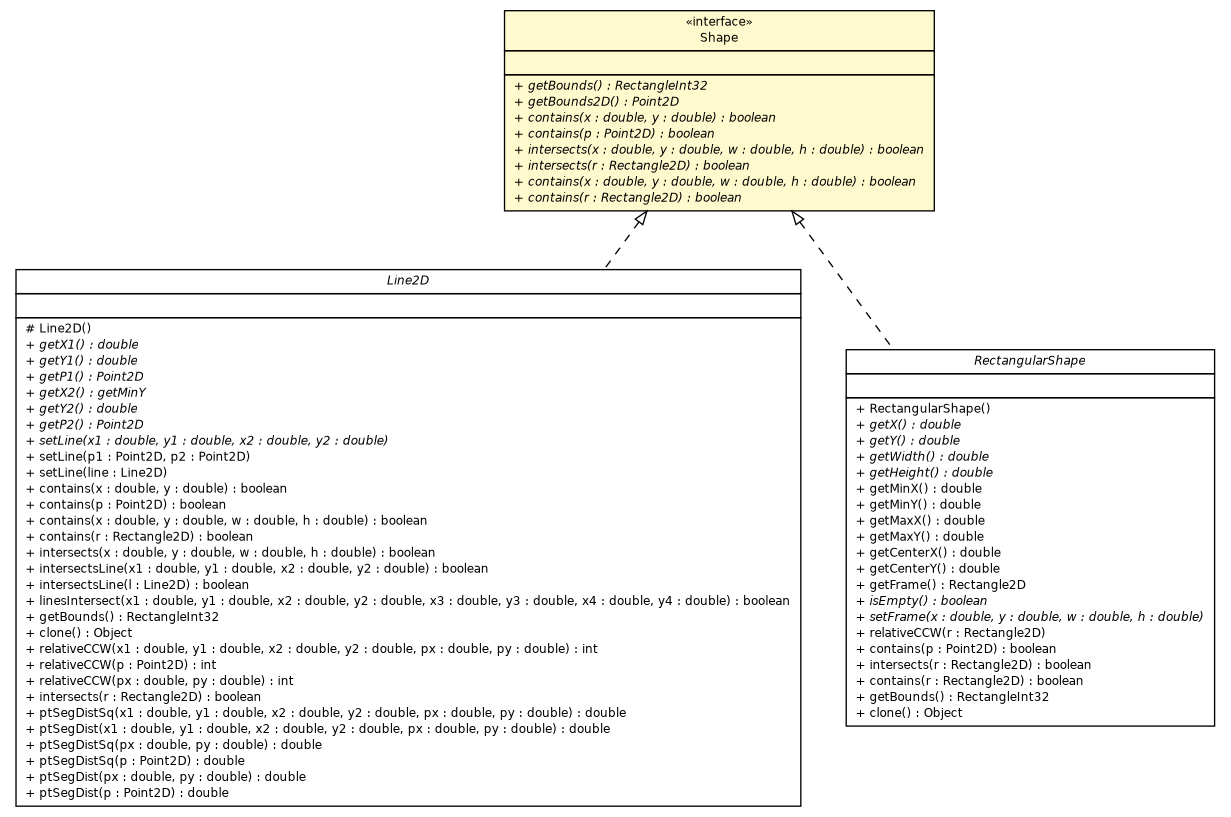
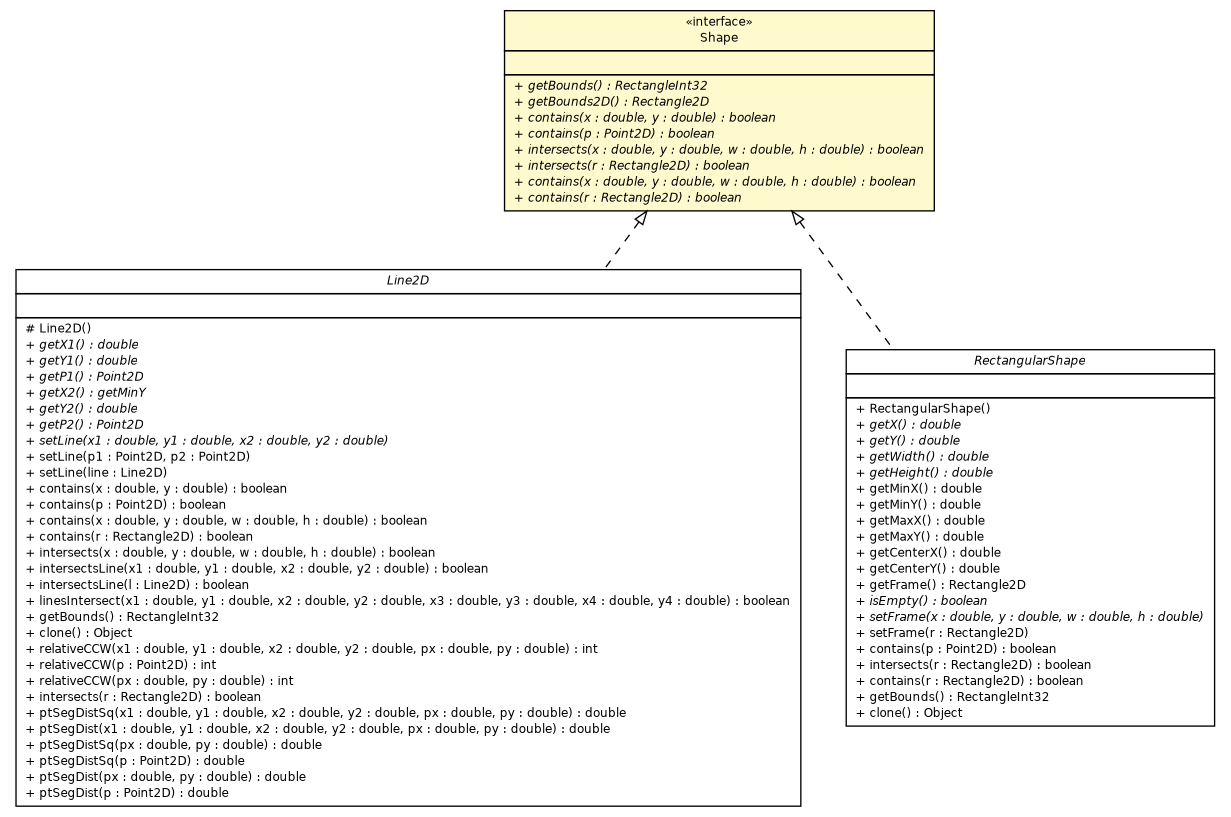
  digraph {
    nodesep=0.25
    ranksep=0.5
    node [fontcolor=black fontname=Helvetica fontsize=9.0 shape=plaintext]
    edge [arrowtail=empty dir=back fontname=Helvetica fontsize=10 headport=p labelfontname=Helvetica labelfontsize=10 style=dashed tailport=p]
    n1 [label=<<table title="lejos.robotics.geometry.Line2D" border="0" cellborder="1" cellspacing="0" cellpadding="2" port="p" href="./Line2D.html"> 		<tr><td><table border="0" cellspacing="0" cellpadding="1"> <tr><td align="center" balign="center"><font face="Helvetica-Oblique"> Line2D </font></td></tr> 		</table></td></tr> 		<tr><td><table border="0" cellspacing="0" cellpadding="1"> <tr><td align="left" balign="left">  </td></tr> 		</table></td></tr> 		<tr><td><table border="0" cellspacing="0" cellpadding="1"> <tr><td align="left" balign="left"> # Line2D() </td></tr> <tr><td align="left" balign="left"><font face="Helvetica-Oblique" point-size="9.0"> + getX1() : double </font></td></tr> <tr><td align="left" balign="left"><font face="Helvetica-Oblique" point-size="9.0"> + getY1() : double </font></td></tr> <tr><td align="left" balign="left"><font face="Helvetica-Oblique" point-size="9.0"> + getP1() : Point2D </font></td></tr> <tr><td align="left" balign="left"><font face="Helvetica-Oblique" point-size="9.0"> + getX2() : getMinY </font></td></tr> <tr><td align="left" balign="left"><font face="Helvetica-Oblique" point-size="9.0"> + getY2() : double </font></td></tr> <tr><td align="left" balign="left"><font face="Helvetica-Oblique" point-size="9.0"> + getP2() : Point2D </font></td></tr> <tr><td align="left" balign="left"><font face="Helvetica-Oblique" point-size="9.0"> + setLine(x1 : double, y1 : double, x2 : double, y2 : double) </font></td></tr> <tr><td align="left" balign="left"> + setLine(p1 : Point2D, p2 : Point2D) </td></tr> <tr><td align="left" balign="left"> + setLine(line : Line2D) </td></tr> <tr><td align="left" balign="left"> + contains(x : double, y : double) : boolean </td></tr> <tr><td align="left" balign="left"> + contains(p : Point2D) : boolean </td></tr> <tr><td align="left" balign="left"> + contains(x : double, y : double, w : double, h : double) : boolean </td></tr> <tr><td align="left" balign="left"> + contains(r : Rectangle2D) : boolean </td></tr> <tr><td align="left" balign="left"> + intersects(x : double, y : double, w : double, h : double) : boolean </td></tr> <tr><td align="left" balign="left"> + intersectsLine(x1 : double, y1 : double, x2 : double, y2 : double) : boolean </td></tr> <tr><td align="left" balign="left"> + intersectsLine(l : Line2D) : boolean </td></tr> <tr><td align="left" balign="left"> + linesIntersect(x1 : double, y1 : double, x2 : double, y2 : double, x3 : double, y3 : double, x4 : double, y4 : double) : boolean </td></tr> <tr><td align="left" balign="left"> + getBounds() : RectangleInt32 </td></tr> <tr><td align="left" balign="left"> + clone() : Object </td></tr> <tr><td align="left" balign="left"> + relativeCCW(x1 : double, y1 : double, x2 : double, y2 : double, px : double, py : double) : int </td></tr> <tr><td align="left" balign="left"> + relativeCCW(p : Point2D) : int </td></tr> <tr><td align="left" balign="left"> + relativeCCW(px : double, py : double) : int </td></tr> <tr><td align="left" balign="left"> + intersects(r : Rectangle2D) : boolean </td></tr> <tr><td align="left" balign="left"> + ptSegDistSq(x1 : double, y1 : double, x2 : double, y2 : double, px : double, py : double) : double </td></tr> <tr><td align="left" balign="left"> + ptSegDist(x1 : double, y1 : double, x2 : double, y2 : double, px : double, py : double) : double </td></tr> <tr><td align="left" balign="left"> + ptSegDistSq(px : double, py : double) : double </td></tr> <tr><td align="left" balign="left"> + ptSegDistSq(p : Point2D) : double </td></tr> <tr><td align="left" balign="left"> + ptSegDist(px : double, py : double) : double </td></tr> <tr><td align="left" balign="left"> + ptSegDist(p : Point2D) : double </td></tr> 		</table></td></tr> 		</table>>]
-   n2 [label=<<table title="lejos.robotics.geometry.RectangularShape" border="0" cellborder="1" cellspacing="0" cellpadding="2" port="p" href="./RectangularShape.html"> 		<tr><td><table border="0" cellspacing="0" cellpadding="1"> <tr><td align="center" balign="center"><font face="Helvetica-Oblique"> RectangularShape </font></td></tr> 		</table></td></tr> 		<tr><td><table border="0" cellspacing="0" cellpadding="1"> <tr><td align="left" balign="left">  </td></tr> 		</table></td></tr> 		<tr><td><table border="0" cellspacing="0" cellpadding="1"> <tr><td align="left" balign="left"> + RectangularShape() </td></tr> <tr><td align="left" balign="left"><font face="Helvetica-Oblique" point-size="9.0"> + getX() : double </font></td></tr> <tr><td align="left" balign="left"><font face="Helvetica-Oblique" point-size="9.0"> + getY() : double </font></td></tr> <tr><td align="left" balign="left"><font face="Helvetica-Oblique" point-size="9.0"> + getWidth() : double </font></td></tr> <tr><td align="left" balign="left"><font face="Helvetica-Oblique" point-size="9.0"> + getHeight() : double </font></td></tr> <tr><td align="left" balign="left"> + getMinX() : double </td></tr> <tr><td align="left" balign="left"> + getMinY() : double </td></tr> <tr><td align="left" balign="left"> + getMaxX() : double </td></tr> <tr><td align="left" balign="left"> + getMaxY() : double </td></tr> <tr><td align="left" balign="left"> + getCenterX() : double </td></tr> <tr><td align="left" balign="left"> + getCenterY() : double </td></tr> <tr><td align="left" balign="left"> + getFrame() : Rectangle2D </td></tr> <tr><td align="left" balign="left"><font face="Helvetica-Oblique" point-size="9.0"> + isEmpty() : boolean </font></td></tr> <tr><td align="left" balign="left"><font face="Helvetica-Oblique" point-size="9.0"> + setFrame(x : double, y : double, w : double, h : double) </font></td></tr> <tr><td align="left" balign="left"> + relativeCCW(r : Rectangle2D) </td></tr> <tr><td align="left" balign="left"> + contains(p : Point2D) : boolean </td></tr> <tr><td align="left" balign="left"> + intersects(r : Rectangle2D) : boolean </td></tr> <tr><td align="left" balign="left"> + contains(r : Rectangle2D) : boolean </td></tr> <tr><td align="left" balign="left"> + getBounds() : RectangleInt32 </td></tr> <tr><td align="left" balign="left"> + clone() : Object </td></tr> 		</table></td></tr> 		</table>>]
-   n3 [label=<<table title="lejos.robotics.geometry.Shape" border="0" cellborder="1" cellspacing="0" cellpadding="2" port="p" bgcolor="lemonChiffon" href="./Shape.html"> 		<tr><td><table border="0" cellspacing="0" cellpadding="1"> <tr><td align="center" balign="center"> &#171;interface&#187; </td></tr> <tr><td align="center" balign="center"> Shape </td></tr> 		</table></td></tr> 		<tr><td><table border="0" cellspacing="0" cellpadding="1"> <tr><td align="left" balign="left">  </td></tr> 		</table></td></tr> 		<tr><td><table border="0" cellspacing="0" cellpadding="1"> <tr><td align="left" balign="left"><font face="Helvetica-Oblique" point-size="9.0"> + getBounds() : RectangleInt32 </font></td></tr> <tr><td align="left" balign="left"><font face="Helvetica-Oblique" point-size="9.0"> + getBounds2D() : Point2D </font></td></tr> <tr><td align="left" balign="left"><font face="Helvetica-Oblique" point-size="9.0"> + contains(x : double, y : double) : boolean </font></td></tr> <tr><td align="left" balign="left"><font face="Helvetica-Oblique" point-size="9.0"> + contains(p : Point2D) : boolean </font></td></tr> <tr><td align="left" balign="left"><font face="Helvetica-Oblique" point-size="9.0"> + intersects(x : double, y : double, w : double, h : double) : boolean </font></td></tr> <tr><td align="left" balign="left"><font face="Helvetica-Oblique" point-size="9.0"> + intersects(r : Rectangle2D) : boolean </font></td></tr> <tr><td align="left" balign="left"><font face="Helvetica-Oblique" point-size="9.0"> + contains(x : double, y : double, w : double, h : double) : boolean </font></td></tr> <tr><td align="left" balign="left"><font face="Helvetica-Oblique" point-size="9.0"> + contains(r : Rectangle2D) : boolean </font></td></tr> 		</table></td></tr> 		</table>>]
+   n2 [label=<<table title="lejos.robotics.geometry.RectangularShape" border="0" cellborder="1" cellspacing="0" cellpadding="2" port="p" href="./RectangularShape.html"> 		<tr><td><table border="0" cellspacing="0" cellpadding="1"> <tr><td align="center" balign="center"><font face="Helvetica-Oblique"> RectangularShape </font></td></tr> 		</table></td></tr> 		<tr><td><table border="0" cellspacing="0" cellpadding="1"> <tr><td align="left" balign="left">  </td></tr> 		</table></td></tr> 		<tr><td><table border="0" cellspacing="0" cellpadding="1"> <tr><td align="left" balign="left"> + RectangularShape() </td></tr> <tr><td align="left" balign="left"><font face="Helvetica-Oblique" point-size="9.0"> + getX() : double </font></td></tr> <tr><td align="left" balign="left"><font face="Helvetica-Oblique" point-size="9.0"> + getY() : double </font></td></tr> <tr><td align="left" balign="left"><font face="Helvetica-Oblique" point-size="9.0"> + getWidth() : double </font></td></tr> <tr><td align="left" balign="left"><font face="Helvetica-Oblique" point-size="9.0"> + getHeight() : double </font></td></tr> <tr><td align="left" balign="left"> + getMinX() : double </td></tr> <tr><td align="left" balign="left"> + getMinY() : double </td></tr> <tr><td align="left" balign="left"> + getMaxX() : double </td></tr> <tr><td align="left" balign="left"> + getMaxY() : double </td></tr> <tr><td align="left" balign="left"> + getCenterX() : double </td></tr> <tr><td align="left" balign="left"> + getCenterY() : double </td></tr> <tr><td align="left" balign="left"> + getFrame() : Rectangle2D </td></tr> <tr><td align="left" balign="left"><font face="Helvetica-Oblique" point-size="9.0"> + isEmpty() : boolean </font></td></tr> <tr><td align="left" balign="left"><font face="Helvetica-Oblique" point-size="9.0"> + setFrame(x : double, y : double, w : double, h : double) </font></td></tr> <tr><td align="left" balign="left"> + setFrame(r : Rectangle2D) </td></tr> <tr><td align="left" balign="left"> + contains(p : Point2D) : boolean </td></tr> <tr><td align="left" balign="left"> + intersects(r : Rectangle2D) : boolean </td></tr> <tr><td align="left" balign="left"> + contains(r : Rectangle2D) : boolean </td></tr> <tr><td align="left" balign="left"> + getBounds() : RectangleInt32 </td></tr> <tr><td align="left" balign="left"> + clone() : Object </td></tr> 		</table></td></tr> 		</table>>]
+   n3 [label=<<table title="lejos.robotics.geometry.Shape" border="0" cellborder="1" cellspacing="0" cellpadding="2" port="p" bgcolor="lemonChiffon" href="./Shape.html"> 		<tr><td><table border="0" cellspacing="0" cellpadding="1"> <tr><td align="center" balign="center"> &#171;interface&#187; </td></tr> <tr><td align="center" balign="center"> Shape </td></tr> 		</table></td></tr> 		<tr><td><table border="0" cellspacing="0" cellpadding="1"> <tr><td align="left" balign="left">  </td></tr> 		</table></td></tr> 		<tr><td><table border="0" cellspacing="0" cellpadding="1"> <tr><td align="left" balign="left"><font face="Helvetica-Oblique" point-size="9.0"> + getBounds() : RectangleInt32 </font></td></tr> <tr><td align="left" balign="left"><font face="Helvetica-Oblique" point-size="9.0"> + getBounds2D() : Rectangle2D </font></td></tr> <tr><td align="left" balign="left"><font face="Helvetica-Oblique" point-size="9.0"> + contains(x : double, y : double) : boolean </font></td></tr> <tr><td align="left" balign="left"><font face="Helvetica-Oblique" point-size="9.0"> + contains(p : Point2D) : boolean </font></td></tr> <tr><td align="left" balign="left"><font face="Helvetica-Oblique" point-size="9.0"> + intersects(x : double, y : double, w : double, h : double) : boolean </font></td></tr> <tr><td align="left" balign="left"><font face="Helvetica-Oblique" point-size="9.0"> + intersects(r : Rectangle2D) : boolean </font></td></tr> <tr><td align="left" balign="left"><font face="Helvetica-Oblique" point-size="9.0"> + contains(x : double, y : double, w : double, h : double) : boolean </font></td></tr> <tr><td align="left" balign="left"><font face="Helvetica-Oblique" point-size="9.0"> + contains(r : Rectangle2D) : boolean </font></td></tr> 		</table></td></tr> 		</table>>]
    n3 -> n1
    n3 -> n2
  }
